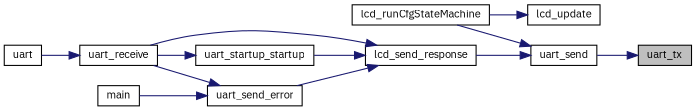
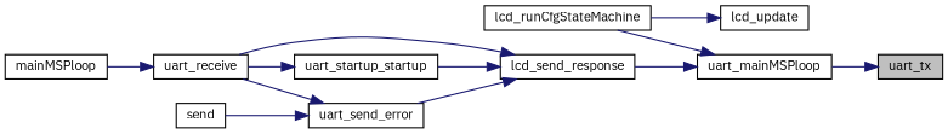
  digraph {
    fontname="IBM Plex Sans"
    rankdir=RL
    node [color=black fillcolor=white fontname="IBM Plex Sans" fontsize=10 shape=record style=filled]
    edge [color=midnightblue dir=back fontname="IBM Plex Sans" fontsize=10 labelfontname=Helvetica labelfontsize=10 style=solid]
    n1 [fillcolor=grey75 fontcolor=black height=0.2 label=uart_tx width=0.4]
-   n2 [height=0.2 label=uart_send width=0.4]
+   n2 [height=0.2 label=uart_mainMSPloop width=0.4]
    n3 [height=0.2 label=lcd_runCfgStateMachine width=0.4]
    n4 [height=0.2 label=lcd_send_response width=0.4]
    n5 [height=0.2 label=uart_receive width=0.4]
-   n6 [height=0.2 label=uart width=0.4]
+   n6 [height=0.2 label=mainMSPloop width=0.4]
    n7 [height=0.2 label=uart_send_error width=0.4]
    n8 [height=0.2 label=uart_startup_startup width=0.4]
    n9 [height=0.2 label=lcd_update width=0.4]
-   n10 [height=0.2 label=main width=0.4]
+   n10 [height=0.2 label=send width=0.4]
    n1 -> n2
    n2 -> n3
    n2 -> n4
    n4 -> n5
    n4 -> n7
    n4 -> n8
    n5 -> n6
    n7 -> n5
    n7 -> n10
    n8 -> n5
    n9 -> n3
  }
